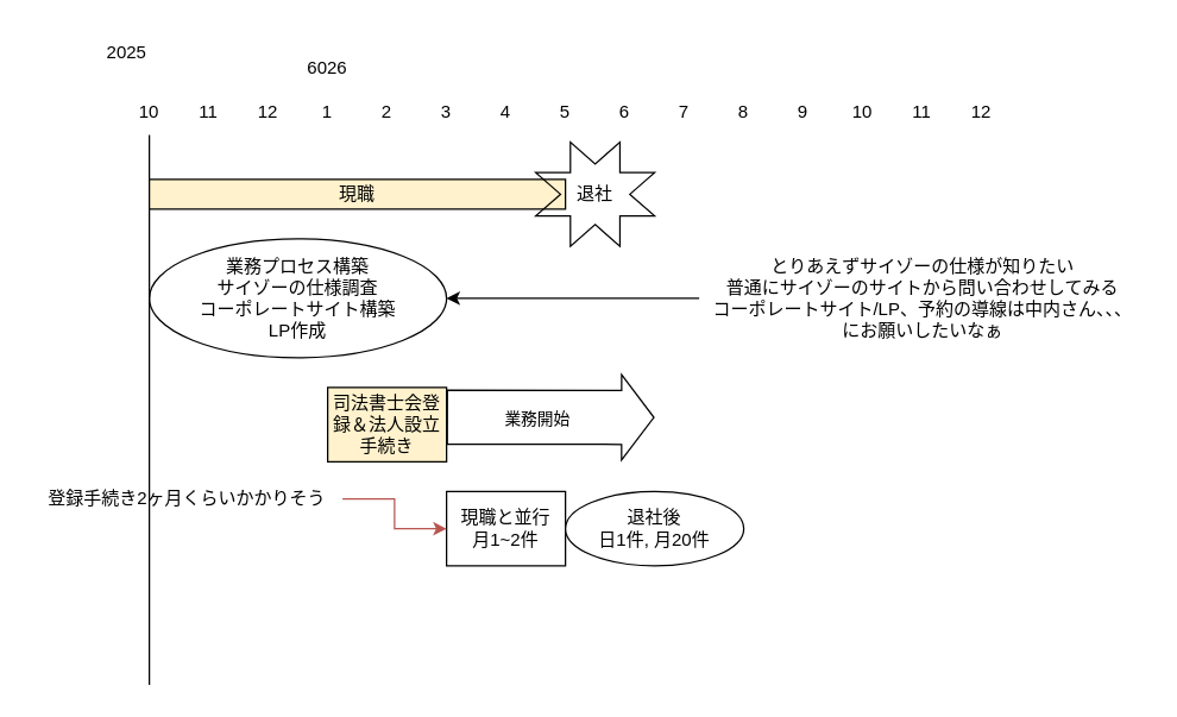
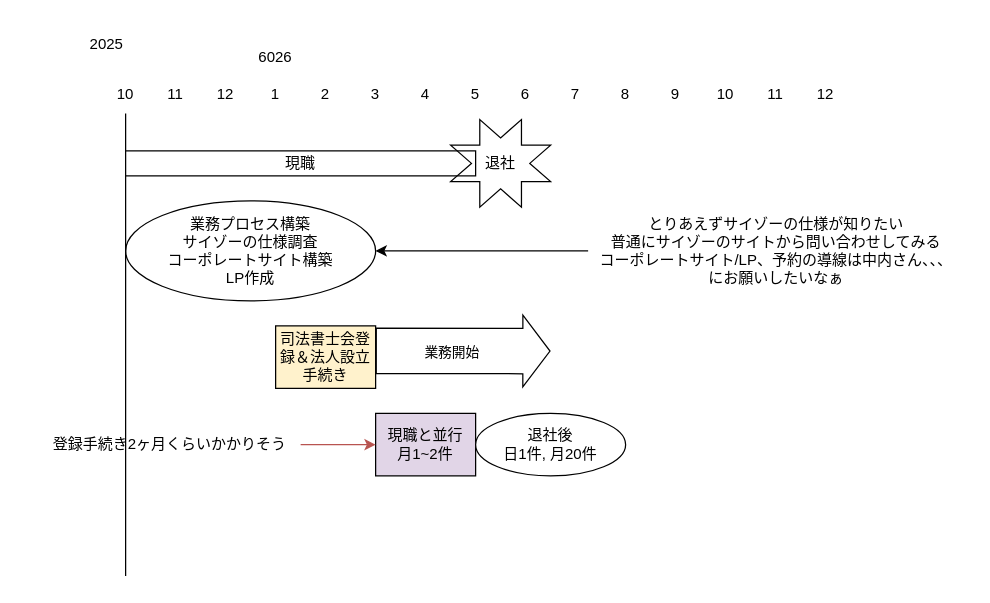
  <mxCell id="0" />
  <mxCell id="1" parent="0" />
  <mxCell id="2" value="業務プロセス構築&lt;div&gt;サイゾーの仕様調査&lt;/div&gt;&lt;div&gt;コーポレートサイト構築&lt;/div&gt;&lt;div&gt;LP作成&lt;/div&gt;" style="ellipse;whiteSpace=wrap;html=1;" parent="1" vertex="1"><mxGeometry x="100" y="160" width="200" height="80" as="geometry" /></mxCell>
  <mxCell id="3" value="" style="endArrow=none;html=1;rounded=0;" parent="1" edge="1"><mxGeometry width="50" height="50" relative="1" as="geometry"><mxPoint x="100" y="460" as="sourcePoint" /><mxPoint x="100" y="90" as="targetPoint" /></mxGeometry></mxCell>
  <mxCell id="4" value="2025" style="text;html=1;align=center;verticalAlign=middle;whiteSpace=wrap;rounded=0;" parent="1" vertex="1"><mxGeometry x="55" y="20" width="60" height="30" as="geometry" /></mxCell>
  <mxCell id="5" value="6026" style="text;html=1;align=center;verticalAlign=middle;whiteSpace=wrap;rounded=0;" parent="1" vertex="1"><mxGeometry x="190" y="30" width="60" height="30" as="geometry" /></mxCell>
  <mxCell id="6" value="10" style="text;html=1;align=center;verticalAlign=middle;whiteSpace=wrap;rounded=0;" parent="1" vertex="1"><mxGeometry x="70" y="60" width="60" height="30" as="geometry" /></mxCell>
  <mxCell id="7" value="11" style="text;html=1;align=center;verticalAlign=middle;whiteSpace=wrap;rounded=0;" parent="1" vertex="1"><mxGeometry x="110" y="60" width="60" height="30" as="geometry" /></mxCell>
  <mxCell id="8" value="12" style="text;html=1;align=center;verticalAlign=middle;whiteSpace=wrap;rounded=0;" parent="1" vertex="1"><mxGeometry x="150" y="60" width="60" height="30" as="geometry" /></mxCell>
  <mxCell id="9" value="1" style="text;html=1;align=center;verticalAlign=middle;whiteSpace=wrap;rounded=0;" parent="1" vertex="1"><mxGeometry x="190" y="60" width="60" height="30" as="geometry" /></mxCell>
  <mxCell id="10" value="2" style="text;html=1;align=center;verticalAlign=middle;whiteSpace=wrap;rounded=0;" parent="1" vertex="1"><mxGeometry x="230" y="60" width="60" height="30" as="geometry" /></mxCell>
  <mxCell id="11" value="5" style="text;html=1;align=center;verticalAlign=middle;whiteSpace=wrap;rounded=0;" parent="1" vertex="1"><mxGeometry x="350" y="60" width="60" height="30" as="geometry" /></mxCell>
  <mxCell id="12" value="4" style="text;html=1;align=center;verticalAlign=middle;whiteSpace=wrap;rounded=0;" parent="1" vertex="1"><mxGeometry x="310" y="60" width="60" height="30" as="geometry" /></mxCell>
  <mxCell id="13" value="3" style="text;html=1;align=center;verticalAlign=middle;whiteSpace=wrap;rounded=0;" parent="1" vertex="1"><mxGeometry x="270" y="60" width="60" height="30" as="geometry" /></mxCell>
  <mxCell id="14" value="6" style="text;html=1;align=center;verticalAlign=middle;whiteSpace=wrap;rounded=0;" parent="1" vertex="1"><mxGeometry x="390" y="60" width="60" height="30" as="geometry" /></mxCell>
  <mxCell id="15" value="8" style="text;html=1;align=center;verticalAlign=middle;whiteSpace=wrap;rounded=0;" parent="1" vertex="1"><mxGeometry x="470" y="60" width="60" height="30" as="geometry" /></mxCell>
  <mxCell id="16" value="9" style="text;html=1;align=center;verticalAlign=middle;whiteSpace=wrap;rounded=0;" parent="1" vertex="1"><mxGeometry x="510" y="60" width="60" height="30" as="geometry" /></mxCell>
  <mxCell id="17" value="10" style="text;html=1;align=center;verticalAlign=middle;whiteSpace=wrap;rounded=0;" parent="1" vertex="1"><mxGeometry x="550" y="60" width="60" height="30" as="geometry" /></mxCell>
  <mxCell id="18" value="11" style="text;html=1;align=center;verticalAlign=middle;whiteSpace=wrap;rounded=0;" parent="1" vertex="1"><mxGeometry x="590" y="60" width="60" height="30" as="geometry" /></mxCell>
  <mxCell id="19" value="12" style="text;html=1;align=center;verticalAlign=middle;whiteSpace=wrap;rounded=0;" parent="1" vertex="1"><mxGeometry x="630" y="60" width="60" height="30" as="geometry" /></mxCell>
  <mxCell id="20" value="7" style="text;html=1;align=center;verticalAlign=middle;whiteSpace=wrap;rounded=0;" parent="1" vertex="1"><mxGeometry x="430" y="60" width="60" height="30" as="geometry" /></mxCell>
- <mxCell id="21" value="現職" style="rounded=0;whiteSpace=wrap;html=1;fillColor=#fff2cc;" parent="1" vertex="1"><mxGeometry x="100" y="120" width="280" height="20" as="geometry" /></mxCell>
+ <mxCell id="21" value="現職" style="rounded=0;whiteSpace=wrap;html=1;" parent="1" vertex="1"><mxGeometry x="100" y="120" width="280" height="20" as="geometry" /></mxCell>
  <mxCell id="22" value="" style="verticalLabelPosition=bottom;verticalAlign=top;html=1;shape=mxgraph.basic.8_point_star;fillColor=none;" parent="1" vertex="1"><mxGeometry x="360" y="95" width="80" height="70" as="geometry" /></mxCell>
  <mxCell id="23" value="退社" style="text;html=1;align=center;verticalAlign=middle;whiteSpace=wrap;rounded=0;" parent="1" vertex="1"><mxGeometry x="370" y="115" width="60" height="30" as="geometry" /></mxCell>
  <mxCell id="24" value="司法書士会登録＆法人設立手続き" style="rounded=0;whiteSpace=wrap;html=1;fillColor=#fff2cc;" parent="1" vertex="1"><mxGeometry x="220" y="260" width="80" height="50" as="geometry" /></mxCell>
- <mxCell id="25" value="現職と並行&lt;div&gt;月1~2件&lt;/div&gt;" style="rounded=0;whiteSpace=wrap;html=1;" parent="1" vertex="1"><mxGeometry x="300" y="330" width="80" height="50" as="geometry" /></mxCell>
+ <mxCell id="25" value="現職と並行&lt;div&gt;月1~2件&lt;/div&gt;" style="rounded=0;whiteSpace=wrap;html=1;fillColor=#e1d5e7;" parent="1" vertex="1"><mxGeometry x="300" y="330" width="80" height="50" as="geometry" /></mxCell>
  <mxCell id="26" value="退社後&lt;div&gt;日1件, 月20件&lt;/div&gt;" style="ellipse;whiteSpace=wrap;html=1;" parent="1" vertex="1"><mxGeometry x="380" y="330" width="120" height="50" as="geometry" /></mxCell>
  <mxCell id="27" value="" style="shape=flexArrow;endArrow=classic;html=1;rounded=0;width=36.389;endSize=6.908;" parent="1" edge="1"><mxGeometry width="50" height="50" relative="1" as="geometry"><mxPoint x="300" y="280" as="sourcePoint" /><mxPoint x="440" y="280.14" as="targetPoint" /></mxGeometry></mxCell>
  <mxCell id="28" value="業務開始" style="edgeLabel;html=1;align=center;verticalAlign=middle;resizable=0;points=[];" parent="27" vertex="1" connectable="0"><mxGeometry x="0.089" y="6" relative="1" as="geometry"><mxPoint x="-16" y="6" as="offset" /></mxGeometry></mxCell>
- <mxCell id="29" value="登録手続き2ヶ月くらいかかりそう" style="text;html=1;align=center;verticalAlign=middle;resizable=0;points=[];autosize=1;strokeColor=none;fillColor=none;" parent="1" vertex="1"><mxGeometry x="20" y="320" width="210" height="30" as="geometry" /></mxCell>
+ <mxCell id="29" value="登録手続き2ヶ月くらいかかりそう" style="text;html=1;align=center;verticalAlign=middle;resizable=0;points=[];autosize=1;strokeColor=none;fillColor=none;" parent="1" vertex="1"><mxGeometry x="30" y="340" width="210" height="30" as="geometry" /></mxCell>
  <mxCell id="30" style="edgeStyle=orthogonalEdgeStyle;rounded=0;orthogonalLoop=1;jettySize=auto;html=1;fillColor=#f8cecc;strokeColor=#b85450;" parent="1" source="29" target="25" edge="1"><mxGeometry relative="1" as="geometry" /></mxCell>
  <mxCell id="31" style="edgeStyle=orthogonalEdgeStyle;rounded=0;orthogonalLoop=1;jettySize=auto;html=1;entryX=1;entryY=0.5;entryDx=0;entryDy=0;" parent="1" source="32" target="2" edge="1"><mxGeometry relative="1" as="geometry" /></mxCell>
  <mxCell id="32" value="とりあえずサイゾーの仕様が知りたい&lt;div&gt;普通にサイゾーのサイトから問い合わせしてみる&lt;/div&gt;&lt;div&gt;コーポレートサイト/LP、予約の導線は中内さん、、、&lt;/div&gt;&lt;div&gt;にお願いしたいなぁ&lt;/div&gt;" style="text;html=1;align=center;verticalAlign=middle;resizable=0;points=[];autosize=1;strokeColor=none;fillColor=none;" parent="1" vertex="1"><mxGeometry x="470" y="165" width="300" height="70" as="geometry" /></mxCell>
